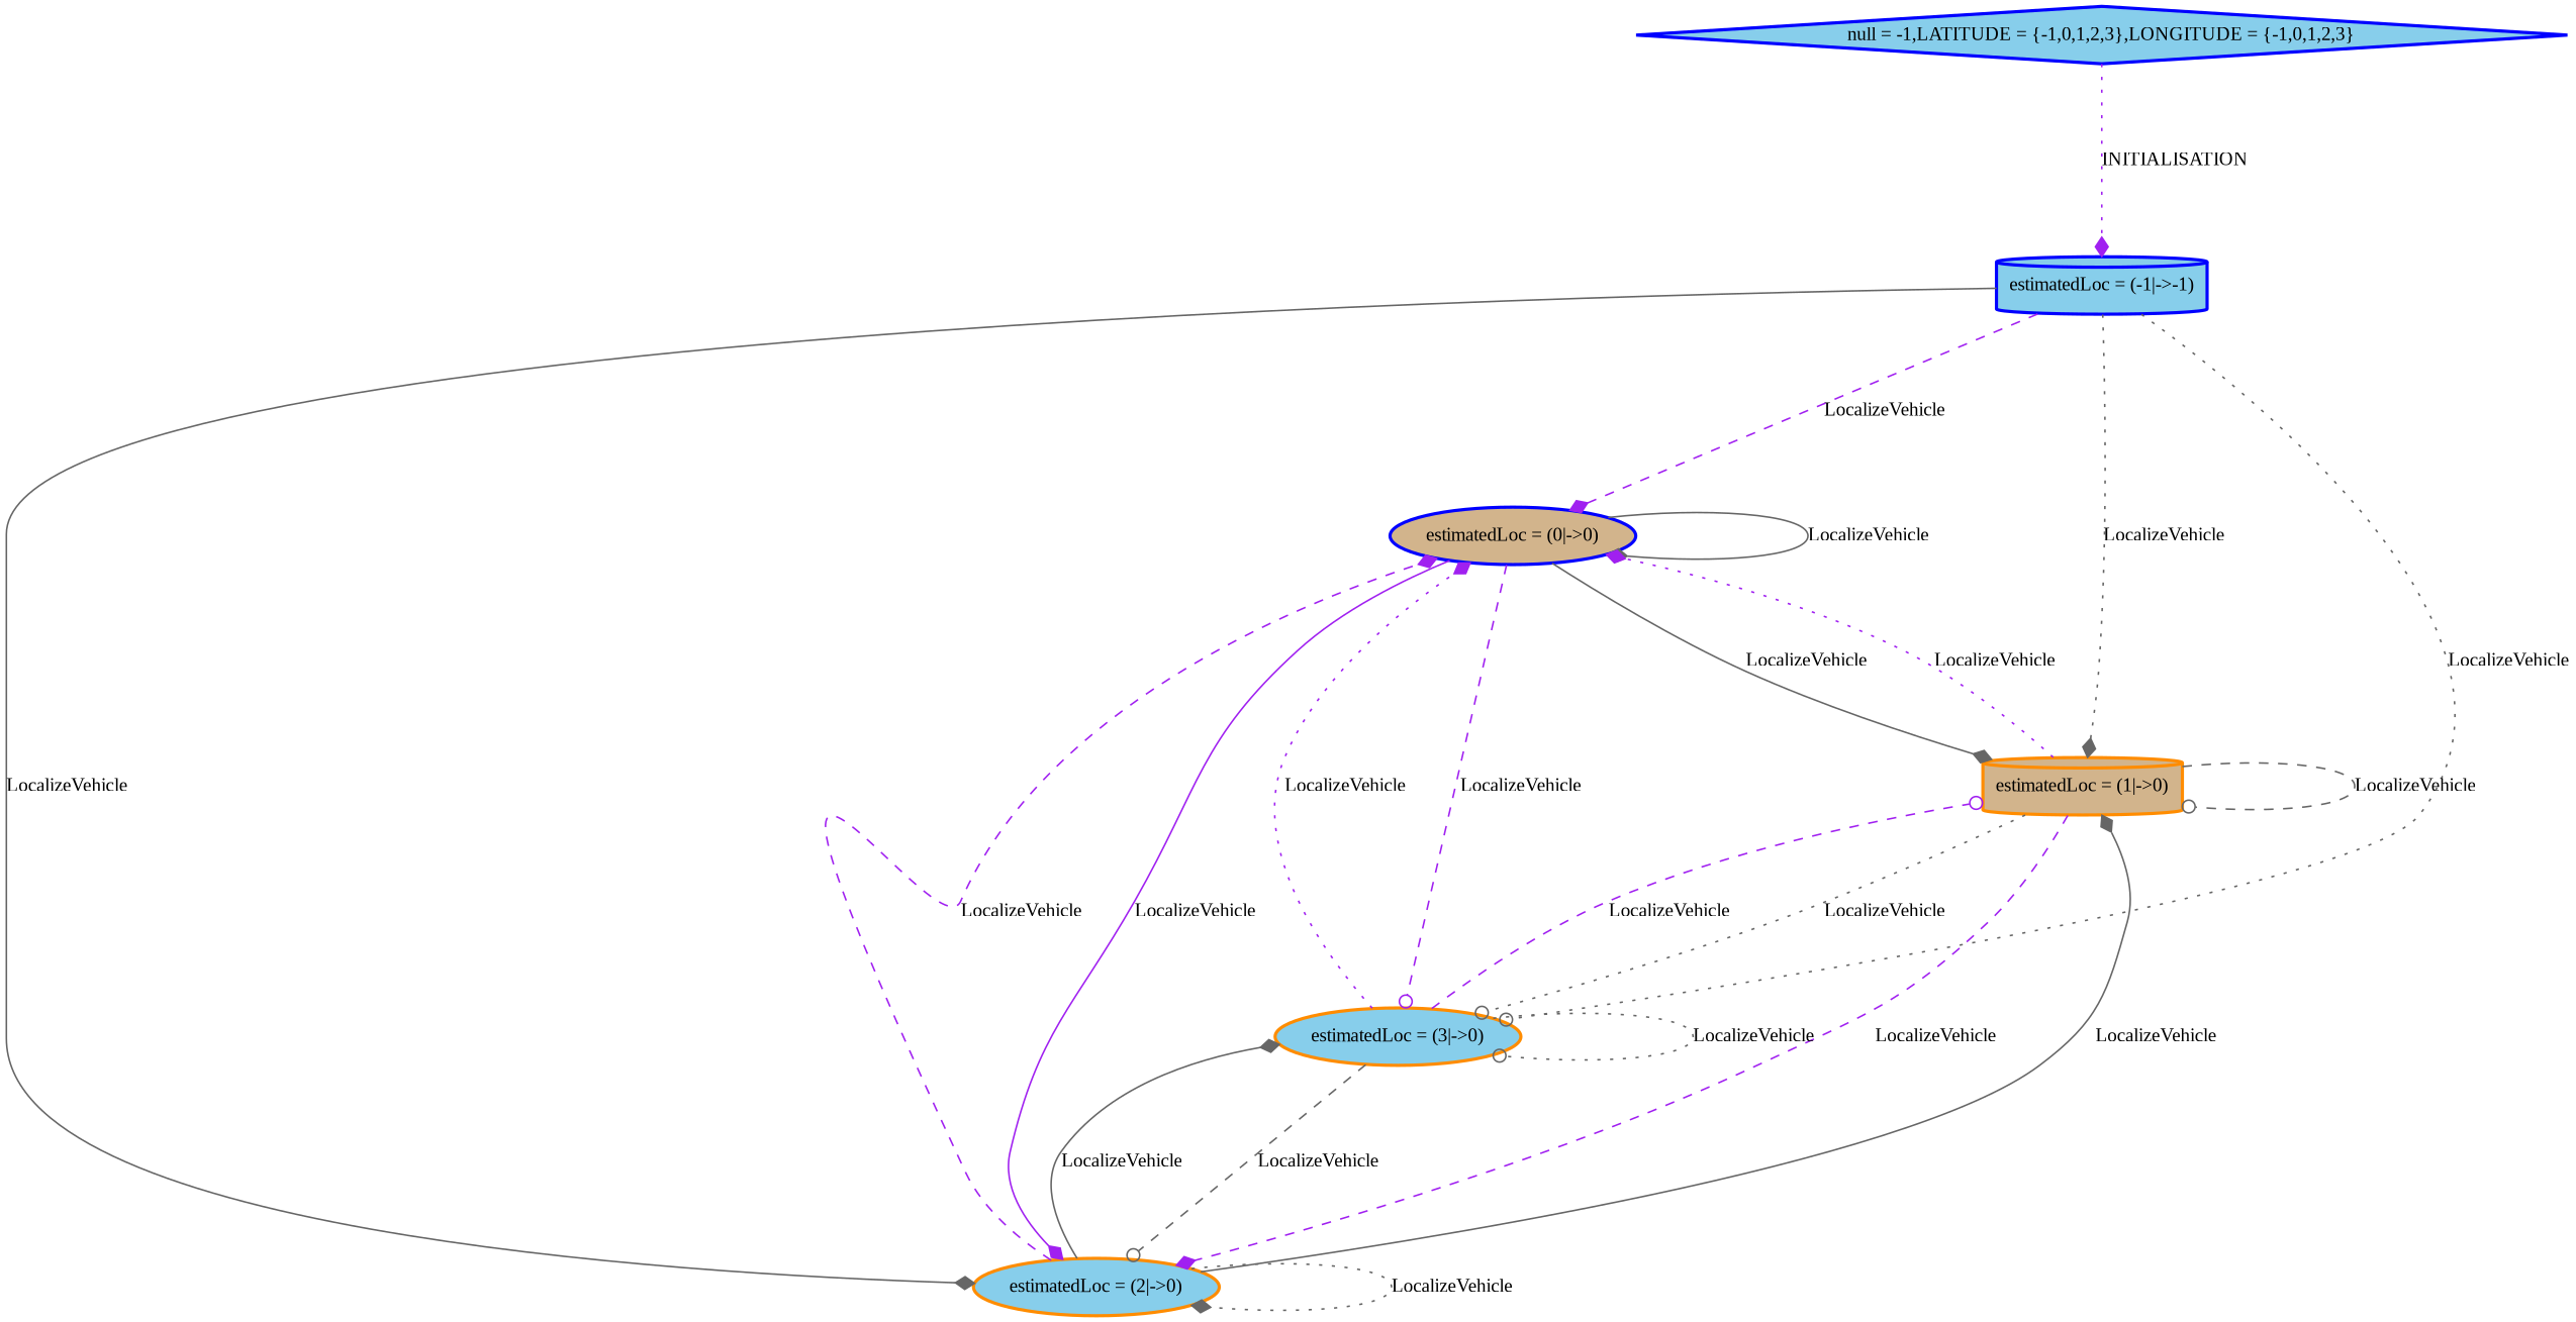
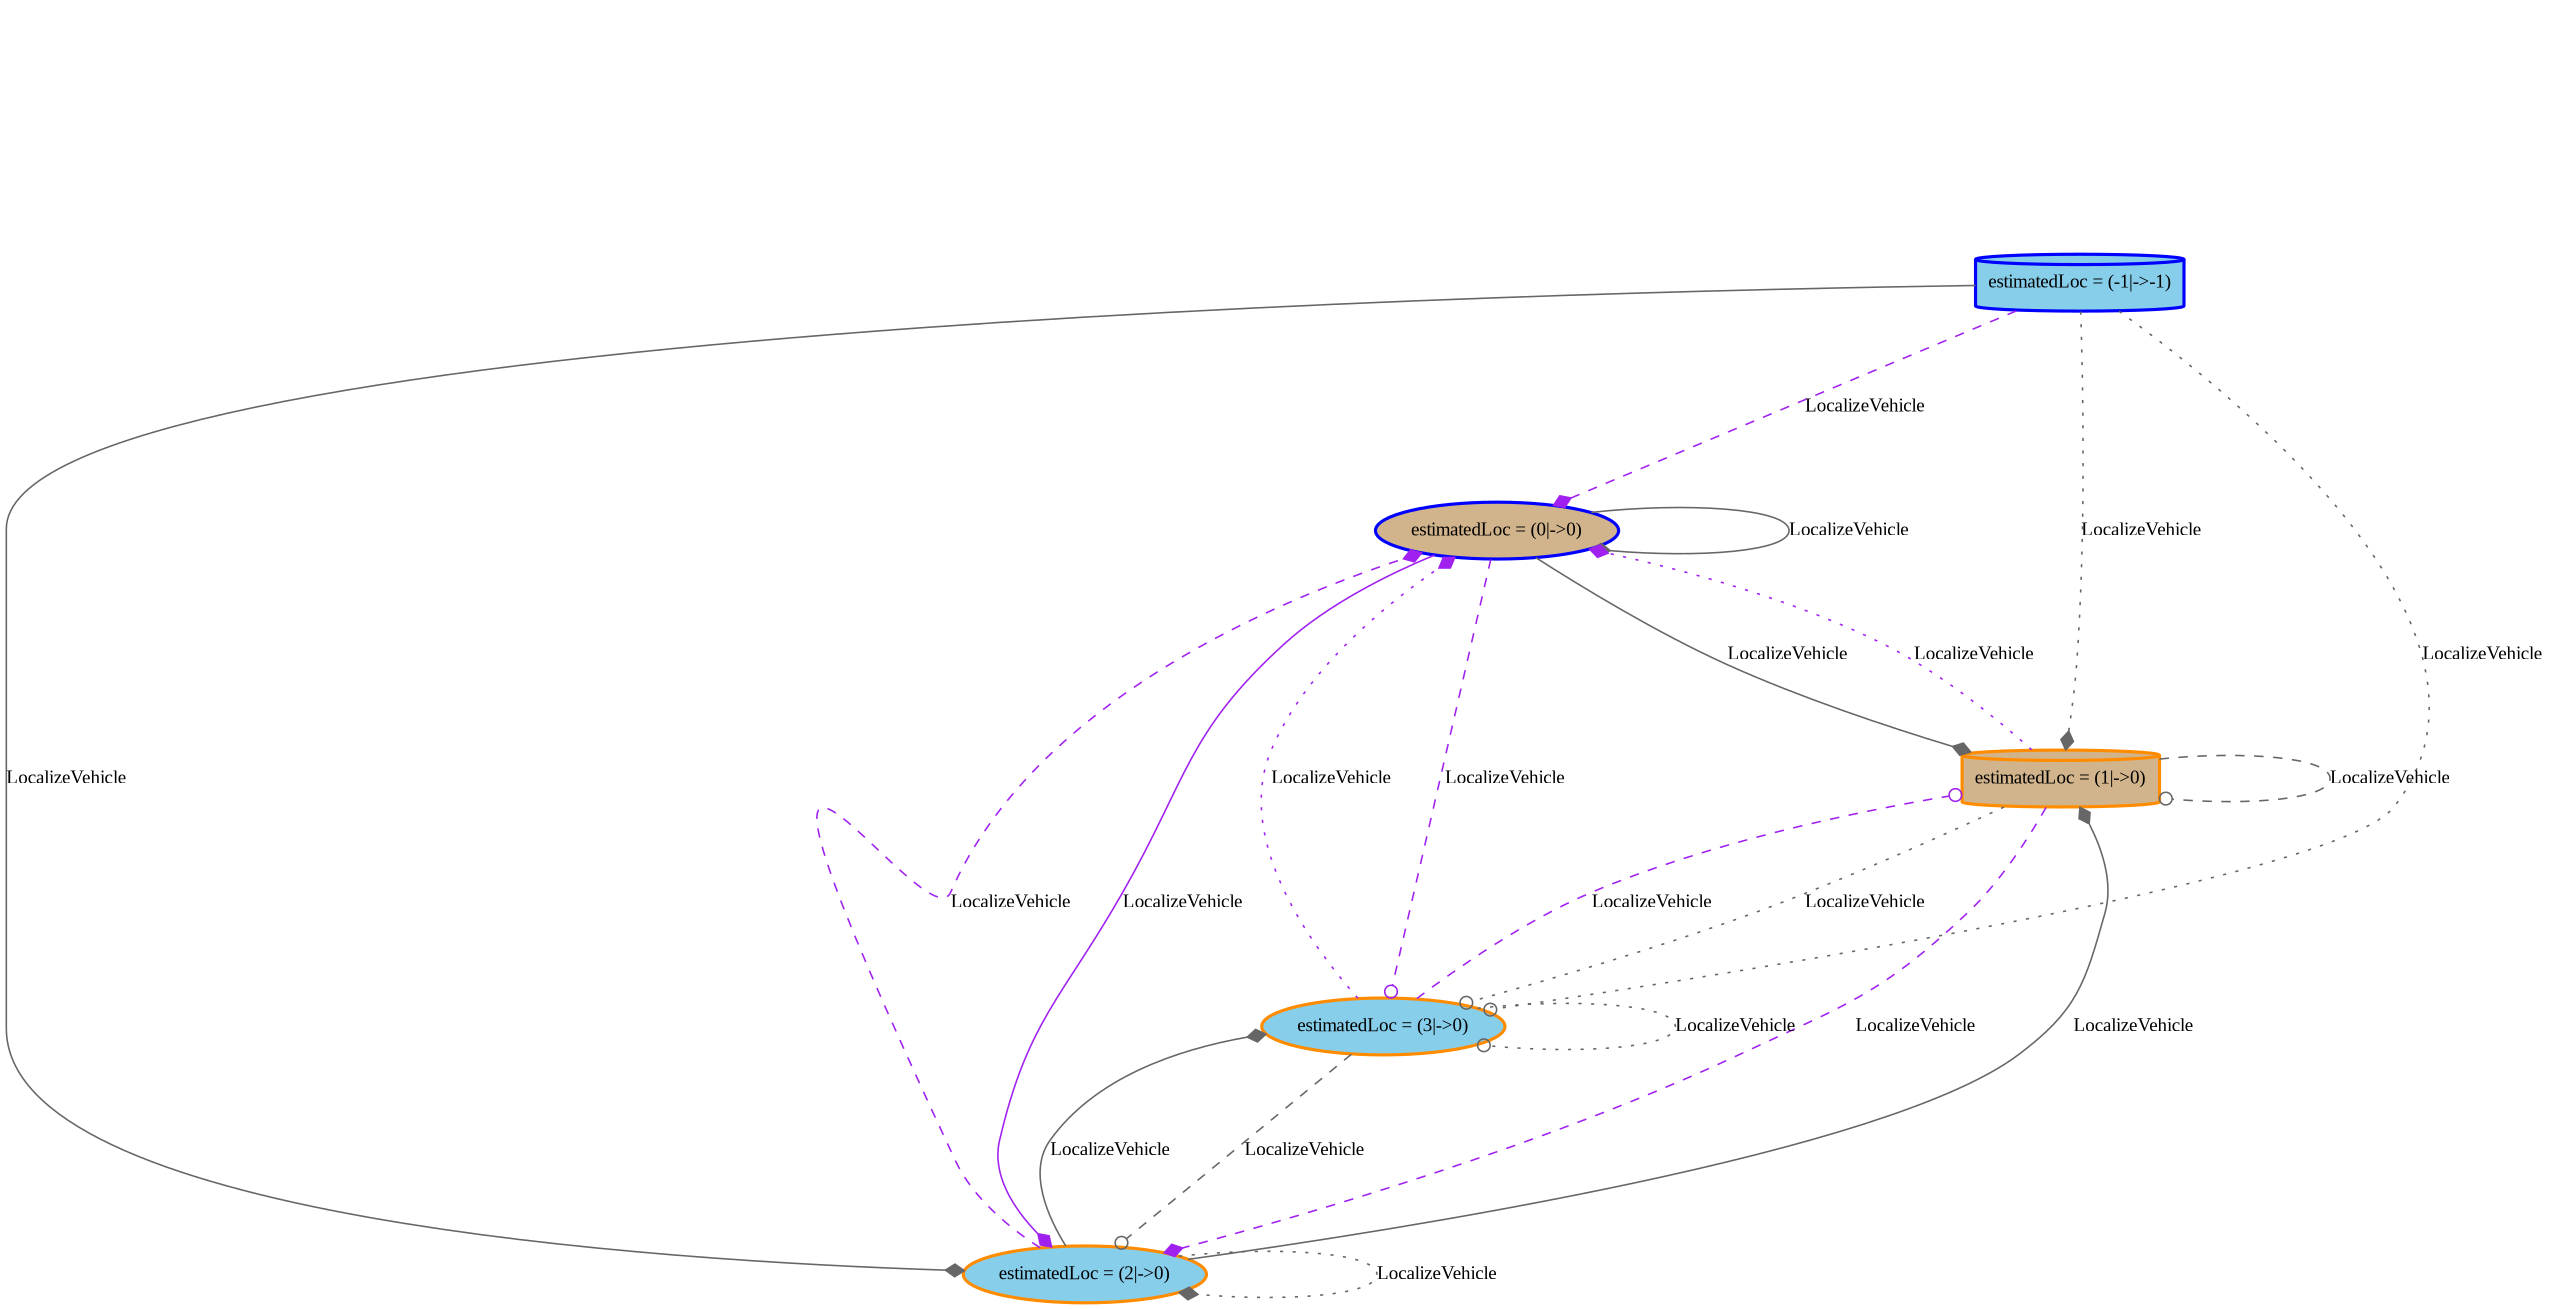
  digraph {
    fontname="Liberation Serif"
    nodesep=1.5
    ranksep=1.5
    node [color=blue fillcolor=skyblue fontname="Liberation Serif" fontsize=12 penwidth=2 shape=ellipse style=filled]
    edge [arrowhead=diamond color=gray40 fontname="Liberation Serif" fontsize=12 style=dotted]
-   n1 [label="null = -1,LATITUDE = \{-1,0,1,2,3\},LONGITUDE = \{-1,0,1,2,3\}" shape=diamond]
    n2 [label="estimatedLoc = (-1\|-\>-1)" shape=cylinder]
    n3 [fillcolor=tan label="estimatedLoc = (0\|-\>0)"]
    n4 [color=darkorange fillcolor=tan label="estimatedLoc = (1\|-\>0)" shape=cylinder]
    n5 [color=darkorange label="estimatedLoc = (2\|-\>0)"]
    n6 [color=darkorange label="estimatedLoc = (3\|-\>0)"]
-   n1 -> n2 [color=purple label=INITIALISATION]
    n2 -> n3 [color=purple label=LocalizeVehicle style=dashed]
    n2 -> n4 [label=LocalizeVehicle]
    n2 -> n5 [label=LocalizeVehicle style=solid]
    n2 -> n6 [arrowhead=odot label=LocalizeVehicle]
    n3 -> n3 [label=LocalizeVehicle style=solid]
    n3 -> n4 [label=LocalizeVehicle style=solid]
    n3 -> n5 [color=purple label=LocalizeVehicle style=solid]
    n3 -> n6 [arrowhead=odot color=purple label=LocalizeVehicle style=dashed]
    n4 -> n3 [color=purple label=LocalizeVehicle]
    n4 -> n4 [arrowhead=odot label=LocalizeVehicle style=dashed]
    n4 -> n5 [color=purple label=LocalizeVehicle style=dashed]
    n4 -> n6 [arrowhead=odot label=LocalizeVehicle]
    n5 -> n3 [color=purple label=LocalizeVehicle style=dashed]
    n5 -> n4 [label=LocalizeVehicle style=solid]
    n5 -> n5 [label=LocalizeVehicle]
    n5 -> n6 [label=LocalizeVehicle style=solid]
    n6 -> n3 [color=purple label=LocalizeVehicle]
    n6 -> n4 [arrowhead=odot color=purple label=LocalizeVehicle style=dashed]
    n6 -> n5 [arrowhead=odot label=LocalizeVehicle style=dashed]
    n6 -> n6 [arrowhead=odot label=LocalizeVehicle]
  }
